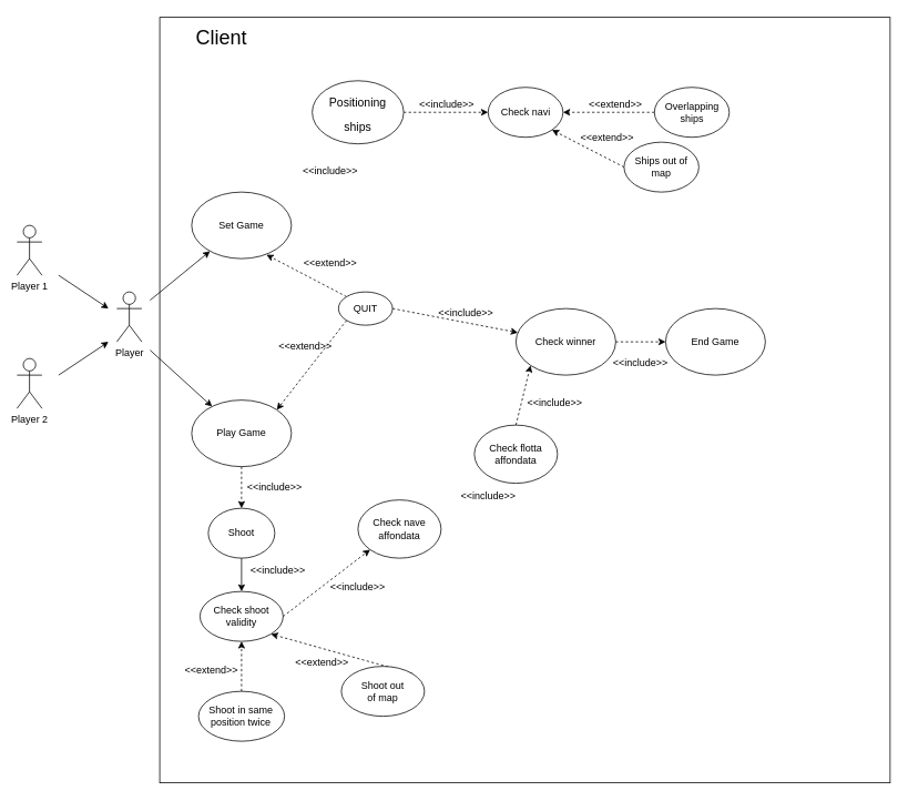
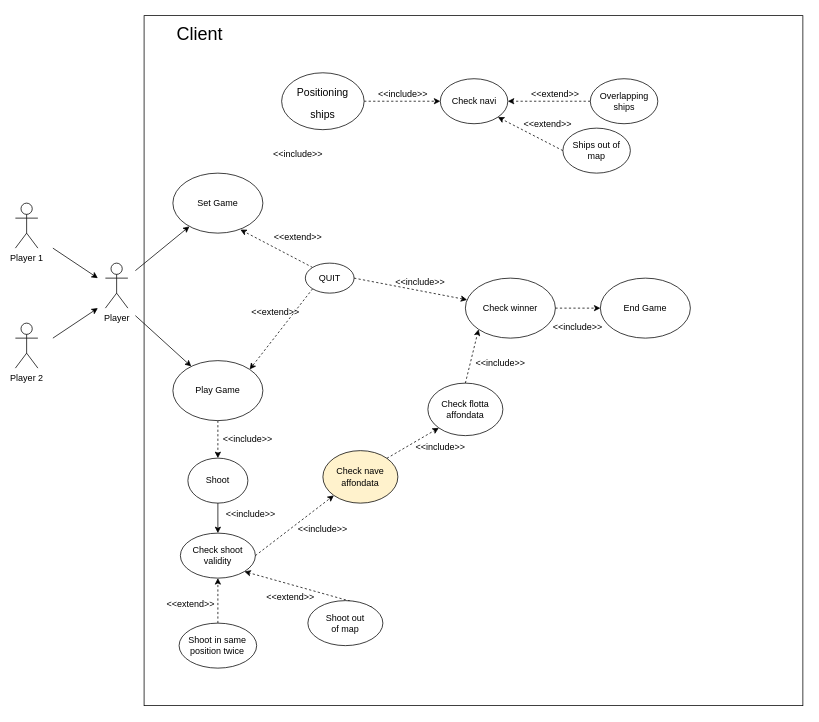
  <mxCell id="0" />
  <mxCell id="1" parent="0" />
  <mxCell id="2" value="" style="rounded=0;whiteSpace=wrap;html=1;" vertex="1" parent="1"><mxGeometry x="191.61" y="20" width="878.39" height="920" as="geometry" /></mxCell>
  <mxCell id="3" value="&lt;div&gt;Player 1&lt;/div&gt;" style="shape=umlActor;verticalLabelPosition=bottom;verticalAlign=top;html=1;outlineConnect=0;" vertex="1" parent="1"><mxGeometry x="20" y="270" width="30" height="60" as="geometry" /></mxCell>
  <mxCell id="4" value="&lt;div&gt;Player 2&lt;br&gt;&lt;/div&gt;" style="shape=umlActor;verticalLabelPosition=bottom;verticalAlign=top;html=1;outlineConnect=0;" vertex="1" parent="1"><mxGeometry x="20" y="430" width="30" height="60" as="geometry" /></mxCell>
  <mxCell id="5" value="&lt;div&gt;Player&lt;br&gt;&lt;/div&gt;" style="shape=umlActor;verticalLabelPosition=bottom;verticalAlign=top;html=1;outlineConnect=0;" vertex="1" parent="1"><mxGeometry x="140" y="350" width="30" height="60" as="geometry" /></mxCell>
  <mxCell id="6" value="" style="endArrow=classic;html=1;rounded=0;" edge="1" parent="1"><mxGeometry width="50" height="50" relative="1" as="geometry"><mxPoint x="70" y="330" as="sourcePoint" /><mxPoint x="130" y="370" as="targetPoint" /></mxGeometry></mxCell>
  <mxCell id="7" value="" style="endArrow=classic;html=1;rounded=0;" edge="1" parent="1"><mxGeometry width="50" height="50" relative="1" as="geometry"><mxPoint x="70" y="450" as="sourcePoint" /><mxPoint x="130" y="410" as="targetPoint" /></mxGeometry></mxCell>
  <mxCell id="8" value="" style="endArrow=classic;html=1;rounded=0;" edge="1" parent="1" target="9"><mxGeometry width="50" height="50" relative="1" as="geometry"><mxPoint x="180" y="360" as="sourcePoint" /><mxPoint x="280" y="270" as="targetPoint" /></mxGeometry></mxCell>
  <mxCell id="9" value="&lt;div&gt;Set Game&lt;/div&gt;" style="ellipse;whiteSpace=wrap;html=1;" vertex="1" parent="1"><mxGeometry x="230" y="230" width="120" height="80" as="geometry" /></mxCell>
  <mxCell id="10" value="" style="endArrow=classic;dashed=1;html=1;rounded=0;entryX=0;entryY=0.5;entryDx=0;entryDy=0;exitX=1;exitY=0.5;exitDx=0;exitDy=0;" edge="1" parent="1" source="53" target="12"><mxGeometry width="50" height="50" relative="1" as="geometry"><mxPoint x="560" y="224" as="sourcePoint" /><mxPoint x="661.57" y="164.14" as="targetPoint" /></mxGeometry></mxCell>
  <mxCell id="11" value="&amp;lt;&amp;lt;include&amp;gt;&amp;gt;" style="text;html=1;strokeColor=none;fillColor=none;align=center;verticalAlign=middle;whiteSpace=wrap;rounded=0;" vertex="1" parent="1"><mxGeometry x="496.61" y="110" width="80" height="30" as="geometry" /></mxCell>
  <mxCell id="12" value="Check navi" style="ellipse;whiteSpace=wrap;html=1;" vertex="1" parent="1"><mxGeometry x="586.57" y="104.14" width="90" height="60" as="geometry" /></mxCell>
  <mxCell id="13" value="" style="endArrow=classic;dashed=1;html=1;rounded=0;exitX=0;exitY=0.5;exitDx=0;exitDy=0;entryX=1;entryY=0.5;entryDx=0;entryDy=0;" edge="1" parent="1" source="15" target="12"><mxGeometry width="50" height="50" relative="1" as="geometry"><mxPoint x="760" y="224" as="sourcePoint" /><mxPoint x="810" y="160" as="targetPoint" /></mxGeometry></mxCell>
  <mxCell id="14" value="&amp;lt;&amp;lt;extend&amp;gt;&amp;gt;" style="text;html=1;strokeColor=none;fillColor=none;align=center;verticalAlign=middle;whiteSpace=wrap;rounded=0;" vertex="1" parent="1"><mxGeometry x="700" y="110" width="80" height="30" as="geometry" /></mxCell>
  <mxCell id="15" value="Overlapping ships" style="ellipse;whiteSpace=wrap;html=1;" vertex="1" parent="1"><mxGeometry x="786.57" y="104.14" width="90" height="60" as="geometry" /></mxCell>
  <mxCell id="16" value="" style="endArrow=classic;dashed=1;html=1;rounded=0;exitX=0;exitY=0.5;exitDx=0;exitDy=0;entryX=1;entryY=1;entryDx=0;entryDy=0;" edge="1" parent="1" source="18" target="12"><mxGeometry width="50" height="50" relative="1" as="geometry"><mxPoint x="723.43" y="289.86" as="sourcePoint" /><mxPoint x="640" y="200" as="targetPoint" /></mxGeometry></mxCell>
  <mxCell id="17" value="&amp;lt;&amp;lt;extend&amp;gt;&amp;gt;" style="text;html=1;strokeColor=none;fillColor=none;align=center;verticalAlign=middle;whiteSpace=wrap;rounded=0;" vertex="1" parent="1"><mxGeometry x="690" y="150" width="80" height="30" as="geometry" /></mxCell>
  <mxCell id="18" value="Ships out of map" style="ellipse;whiteSpace=wrap;html=1;" vertex="1" parent="1"><mxGeometry x="750" y="170" width="90" height="60" as="geometry" /></mxCell>
  <mxCell id="19" value="" style="endArrow=classic;dashed=1;html=1;rounded=0;exitX=0;exitY=0;exitDx=0;exitDy=0;entryX=1;entryY=1;entryDx=0;entryDy=0;" edge="1" parent="1" source="21"><mxGeometry width="50" height="50" relative="1" as="geometry"><mxPoint x="380.04" y="439.86" as="sourcePoint" /><mxPoint x="320" y="305.353" as="targetPoint" /></mxGeometry></mxCell>
  <mxCell id="20" value="&amp;lt;&amp;lt;extend&amp;gt;&amp;gt;" style="text;html=1;strokeColor=none;fillColor=none;align=center;verticalAlign=middle;whiteSpace=wrap;rounded=0;" vertex="1" parent="1"><mxGeometry x="356.57" y="300" width="80" height="30" as="geometry" /></mxCell>
  <mxCell id="21" value="QUIT" style="ellipse;whiteSpace=wrap;html=1;" vertex="1" parent="1"><mxGeometry x="406.61" y="350" width="65" height="40" as="geometry" /></mxCell>
  <mxCell id="22" value="" style="endArrow=classic;html=1;rounded=0;" edge="1" parent="1" target="24"><mxGeometry width="50" height="50" relative="1" as="geometry"><mxPoint x="180" y="420" as="sourcePoint" /><mxPoint x="295" y="530" as="targetPoint" /></mxGeometry></mxCell>
  <mxCell id="23" style="edgeStyle=orthogonalEdgeStyle;rounded=0;orthogonalLoop=1;jettySize=auto;html=1;exitX=0.5;exitY=1;exitDx=0;exitDy=0;dashed=1;" edge="1" parent="1" source="24" target="27"><mxGeometry relative="1" as="geometry"><mxPoint x="290" y="630" as="targetPoint" /></mxGeometry></mxCell>
  <mxCell id="24" value="&lt;div&gt;Play Game&lt;/div&gt;" style="ellipse;whiteSpace=wrap;html=1;" vertex="1" parent="1"><mxGeometry x="230" y="480" width="120" height="80" as="geometry" /></mxCell>
  <mxCell id="25" value="" style="endArrow=classic;dashed=1;html=1;rounded=0;exitX=0;exitY=1;exitDx=0;exitDy=0;entryX=1;entryY=0;entryDx=0;entryDy=0;" edge="1" parent="1" source="21" target="24"><mxGeometry width="50" height="50" relative="1" as="geometry"><mxPoint x="406.61" y="429.997" as="sourcePoint" /><mxPoint x="306.82" y="406.563" as="targetPoint" /></mxGeometry></mxCell>
  <mxCell id="26" value="&amp;lt;&amp;lt;extend&amp;gt;&amp;gt;" style="text;html=1;strokeColor=none;fillColor=none;align=center;verticalAlign=middle;whiteSpace=wrap;rounded=0;" vertex="1" parent="1"><mxGeometry x="326.61" y="400" width="80" height="30" as="geometry" /></mxCell>
  <mxCell id="27" value="&lt;div&gt;Shoot&lt;/div&gt;" style="ellipse;whiteSpace=wrap;html=1;" vertex="1" parent="1"><mxGeometry x="250" y="610" width="80" height="60" as="geometry" /></mxCell>
  <mxCell id="28" value="" style="endArrow=classic;dashed=0;html=1;rounded=0;exitX=0.5;exitY=1;exitDx=0;exitDy=0;" edge="1" parent="1" source="27" target="30"><mxGeometry width="50" height="50" relative="1" as="geometry"><mxPoint x="276.17" y="753.37" as="sourcePoint" /><mxPoint x="290" y="710" as="targetPoint" /></mxGeometry></mxCell>
  <mxCell id="29" value="&amp;lt;&amp;lt;include&amp;gt;&amp;gt;" style="text;html=1;strokeColor=none;fillColor=none;align=center;verticalAlign=middle;whiteSpace=wrap;rounded=0;" vertex="1" parent="1"><mxGeometry x="294" y="670" width="80" height="30" as="geometry" /></mxCell>
  <mxCell id="30" value="Check shoot validity" style="ellipse;whiteSpace=wrap;html=1;" vertex="1" parent="1"><mxGeometry x="240" y="710" width="100" height="60" as="geometry" /></mxCell>
  <mxCell id="31" value="" style="endArrow=classic;dashed=1;html=1;rounded=0;entryX=0.5;entryY=1;entryDx=0;entryDy=0;" edge="1" parent="1" target="30"><mxGeometry width="50" height="50" relative="1" as="geometry"><mxPoint x="290" y="830" as="sourcePoint" /><mxPoint x="290.04" y="805.353" as="targetPoint" /></mxGeometry></mxCell>
  <mxCell id="32" value="&amp;lt;&amp;lt;extend&amp;gt;&amp;gt;" style="text;html=1;strokeColor=none;fillColor=none;align=center;verticalAlign=middle;whiteSpace=wrap;rounded=0;" vertex="1" parent="1"><mxGeometry x="214" y="790" width="80" height="30" as="geometry" /></mxCell>
  <mxCell id="33" value="" style="endArrow=classic;dashed=1;html=1;rounded=0;entryX=1;entryY=1;entryDx=0;entryDy=0;exitX=1;exitY=0;exitDx=0;exitDy=0;" edge="1" parent="1" source="36" target="30"><mxGeometry width="50" height="50" relative="1" as="geometry"><mxPoint x="190" y="800" as="sourcePoint" /><mxPoint x="146" y="730" as="targetPoint" /></mxGeometry></mxCell>
  <mxCell id="34" value="&amp;lt;&amp;lt;extend&amp;gt;&amp;gt;" style="text;html=1;strokeColor=none;fillColor=none;align=center;verticalAlign=middle;whiteSpace=wrap;rounded=0;" vertex="1" parent="1"><mxGeometry x="346.57" y="780" width="80" height="30" as="geometry" /></mxCell>
  <mxCell id="35" value="Shoot in same position twice" style="ellipse;whiteSpace=wrap;html=1;" vertex="1" parent="1"><mxGeometry x="238.29" y="830" width="103.43" height="60" as="geometry" /></mxCell>
  <mxCell id="36" value="&lt;div&gt;Shoot out&lt;/div&gt;&lt;div&gt;of map&lt;/div&gt;" style="ellipse;whiteSpace=wrap;html=1;" vertex="1" parent="1"><mxGeometry x="410" y="800" width="100" height="60" as="geometry" /></mxCell>
  <mxCell id="37" value="" style="endArrow=classic;dashed=1;html=1;rounded=0;exitX=1;exitY=0.5;exitDx=0;exitDy=0;entryX=0;entryY=1;entryDx=0;entryDy=0;" edge="1" parent="1" source="30" target="39"><mxGeometry width="50" height="50" relative="1" as="geometry"><mxPoint x="436.57" y="730" as="sourcePoint" /><mxPoint x="450" y="670" as="targetPoint" /></mxGeometry></mxCell>
  <mxCell id="38" value="&amp;lt;&amp;lt;include&amp;gt;&amp;gt;" style="text;html=1;strokeColor=none;fillColor=none;align=center;verticalAlign=middle;whiteSpace=wrap;rounded=0;" vertex="1" parent="1"><mxGeometry x="390" y="690" width="80" height="30" as="geometry" /></mxCell>
- <mxCell id="39" value="Check nave affondata" style="ellipse;whiteSpace=wrap;html=1;" vertex="1" parent="1"><mxGeometry x="430" y="600" width="100" height="70" as="geometry" /></mxCell>
+ <mxCell id="39" value="Check nave affondata" style="ellipse;whiteSpace=wrap;html=1;fillColor=#fff2cc;" vertex="1" parent="1"><mxGeometry x="430" y="600" width="100" height="70" as="geometry" /></mxCell>
+ <mxCell id="40" value="" style="endArrow=classic;dashed=1;html=1;rounded=0;exitX=1;exitY=0;exitDx=0;exitDy=0;entryX=0;entryY=1;entryDx=0;entryDy=0;" edge="1" parent="1" source="39" target="42"><mxGeometry width="50" height="50" relative="1" as="geometry"><mxPoint x="480" y="650" as="sourcePoint" /><mxPoint x="590" y="580" as="targetPoint" /></mxGeometry></mxCell>
  <mxCell id="41" value="&amp;lt;&amp;lt;include&amp;gt;&amp;gt;" style="text;html=1;strokeColor=none;fillColor=none;align=center;verticalAlign=middle;whiteSpace=wrap;rounded=0;" vertex="1" parent="1"><mxGeometry x="546.57" y="580" width="80" height="30" as="geometry" /></mxCell>
  <mxCell id="42" value="Check flotta affondata" style="ellipse;whiteSpace=wrap;html=1;" vertex="1" parent="1"><mxGeometry x="570" y="510" width="100" height="70" as="geometry" /></mxCell>
  <mxCell id="43" value="" style="endArrow=classic;html=1;rounded=0;exitX=1;exitY=0.5;exitDx=0;exitDy=0;dashed=1;" edge="1" parent="1" source="21" target="44"><mxGeometry width="50" height="50" relative="1" as="geometry"><mxPoint x="610" y="490" as="sourcePoint" /><mxPoint x="680" y="410" as="targetPoint" /></mxGeometry></mxCell>
  <mxCell id="44" value="Check winner" style="ellipse;whiteSpace=wrap;html=1;" vertex="1" parent="1"><mxGeometry x="620" y="370" width="120" height="80" as="geometry" /></mxCell>
  <mxCell id="45" value="" style="endArrow=classic;dashed=1;html=1;rounded=0;exitX=0.5;exitY=0;exitDx=0;exitDy=0;entryX=0;entryY=1;entryDx=0;entryDy=0;" edge="1" parent="1" source="42" target="44"><mxGeometry width="50" height="50" relative="1" as="geometry"><mxPoint x="609.995" y="500.501" as="sourcePoint" /><mxPoint x="679.285" y="459.999" as="targetPoint" /></mxGeometry></mxCell>
  <mxCell id="46" value="&amp;lt;&amp;lt;include&amp;gt;&amp;gt;" style="text;html=1;strokeColor=none;fillColor=none;align=center;verticalAlign=middle;whiteSpace=wrap;rounded=0;" vertex="1" parent="1"><mxGeometry x="626.57" y="469" width="80" height="30" as="geometry" /></mxCell>
  <mxCell id="47" value="" style="endArrow=classic;html=1;rounded=0;exitX=1;exitY=0.5;exitDx=0;exitDy=0;dashed=1;" edge="1" parent="1" source="44" target="48"><mxGeometry width="50" height="50" relative="1" as="geometry"><mxPoint x="730" y="570" as="sourcePoint" /><mxPoint x="800" y="410" as="targetPoint" /></mxGeometry></mxCell>
  <mxCell id="48" value="End Game" style="ellipse;whiteSpace=wrap;html=1;" vertex="1" parent="1"><mxGeometry x="800" y="370" width="120" height="80" as="geometry" /></mxCell>
  <mxCell id="49" value="&amp;lt;&amp;lt;include&amp;gt;&amp;gt;" style="text;html=1;strokeColor=none;fillColor=none;align=center;verticalAlign=middle;whiteSpace=wrap;rounded=0;" vertex="1" parent="1"><mxGeometry x="290" y="570" width="80" height="30" as="geometry" /></mxCell>
  <mxCell id="50" value="&amp;lt;&amp;lt;include&amp;gt;&amp;gt;" style="text;html=1;strokeColor=none;fillColor=none;align=center;verticalAlign=middle;whiteSpace=wrap;rounded=0;" vertex="1" parent="1"><mxGeometry x="520" y="360" width="80" height="30" as="geometry" /></mxCell>
  <mxCell id="51" value="&amp;lt;&amp;lt;include&amp;gt;&amp;gt;" style="text;html=1;strokeColor=none;fillColor=none;align=center;verticalAlign=middle;whiteSpace=wrap;rounded=0;" vertex="1" parent="1"><mxGeometry x="730" y="420" width="80" height="30" as="geometry" /></mxCell>
  <mxCell id="52" value="&lt;font style=&quot;font-size: 24px;&quot;&gt;Client&lt;/font&gt;" style="text;html=1;strokeColor=none;fillColor=none;align=center;verticalAlign=middle;whiteSpace=wrap;rounded=0;" vertex="1" parent="1"><mxGeometry x="191.61" y="20" width="148.39" height="50" as="geometry" /></mxCell>
  <mxCell id="53" value="&lt;div&gt;&lt;font style=&quot;font-size: 14px;&quot;&gt;Positioning &lt;br&gt;&lt;/font&gt;&lt;/div&gt;&lt;div&gt;&lt;font style=&quot;font-size: 14px;&quot;&gt;ships&lt;/font&gt;&lt;/div&gt;" style="ellipse;whiteSpace=wrap;html=1;fontSize=24;" vertex="1" parent="1"><mxGeometry x="375" y="96.21" width="110" height="75.86" as="geometry" /></mxCell>
  <mxCell id="54" value="&amp;lt;&amp;lt;include&amp;gt;&amp;gt;" style="text;html=1;strokeColor=none;fillColor=none;align=center;verticalAlign=middle;whiteSpace=wrap;rounded=0;" vertex="1" parent="1"><mxGeometry x="356.57" y="190" width="80" height="30" as="geometry" /></mxCell>
